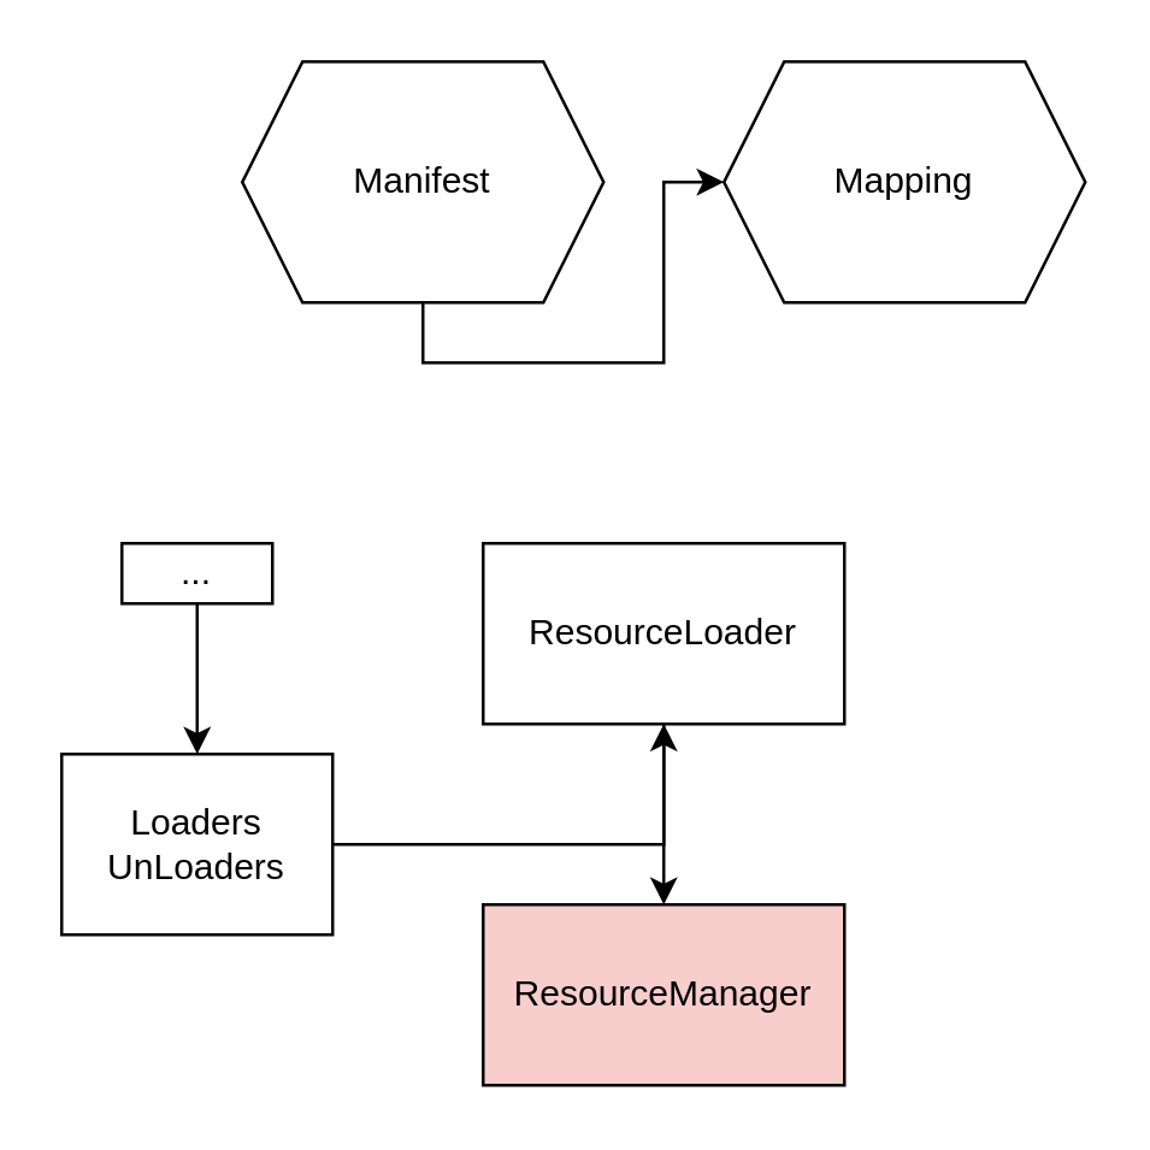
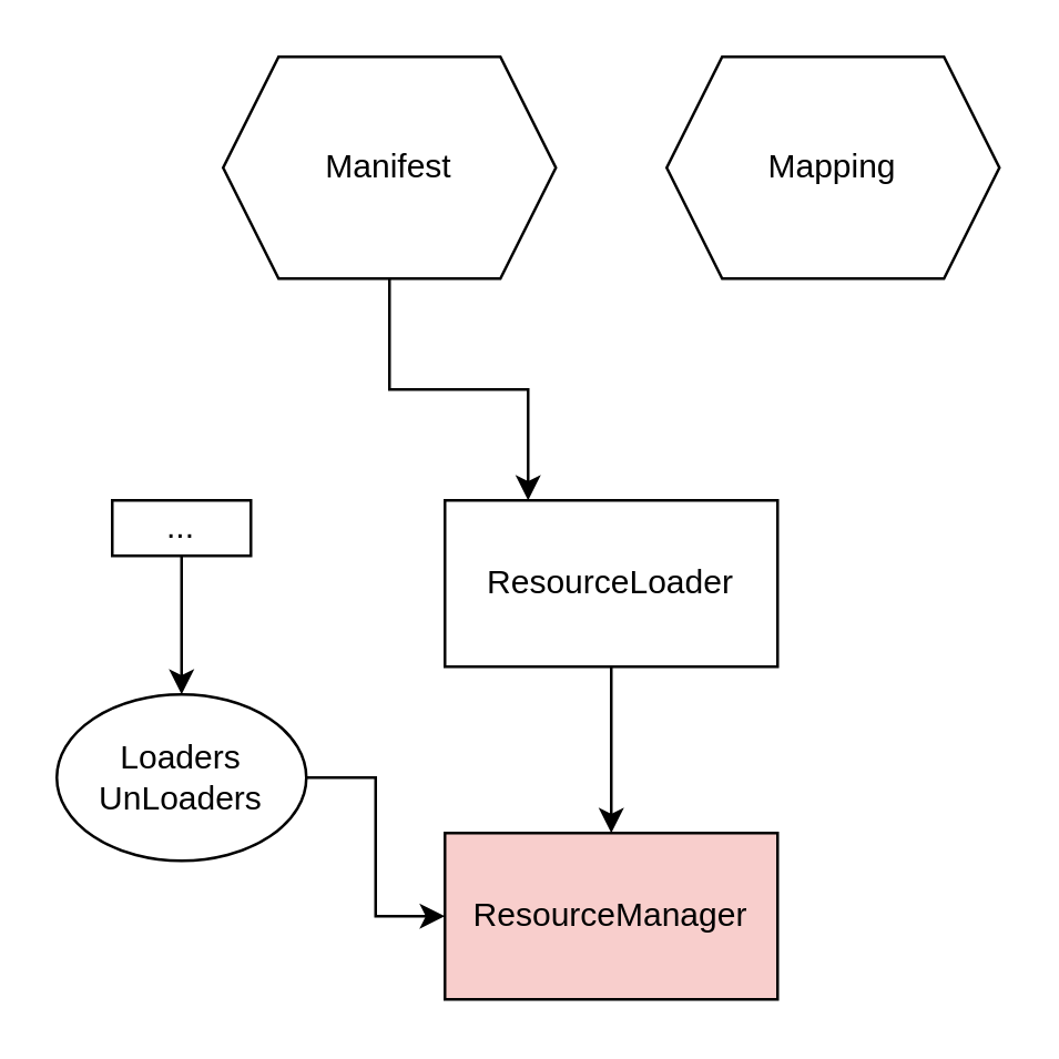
  <mxCell id="0" />
  <mxCell id="1" parent="0" />
  <mxCell id="2" style="edgeStyle=orthogonalEdgeStyle;rounded=0;orthogonalLoop=1;jettySize=auto;html=1;exitX=0.5;exitY=1;exitDx=0;exitDy=0;entryX=0.5;entryY=0;entryDx=0;entryDy=0;" edge="1" parent="1" source="3" target="7"><mxGeometry relative="1" as="geometry" /></mxCell>
  <mxCell id="3" value="ResourceLoader" style="rounded=0;whiteSpace=wrap;html=1;" vertex="1" parent="1"><mxGeometry x="160" y="180" width="120" height="60" as="geometry" /></mxCell>
- <mxCell id="4" style="edgeStyle=orthogonalEdgeStyle;rounded=0;orthogonalLoop=1;jettySize=auto;html=1;exitX=0.5;exitY=1;exitDx=0;exitDy=0;" edge="1" parent="1" source="5" target="6"><mxGeometry relative="1" as="geometry" /></mxCell>
+ <mxCell id="4" style="edgeStyle=orthogonalEdgeStyle;rounded=0;orthogonalLoop=1;jettySize=auto;html=1;exitX=0.5;exitY=1;exitDx=0;exitDy=0;entryX=0.25;entryY=0;entryDx=0;entryDy=0;" edge="1" parent="1" source="5" target="3"><mxGeometry relative="1" as="geometry" /></mxCell>
  <mxCell id="5" value="Manifest" style="shape=hexagon;perimeter=hexagonPerimeter2;whiteSpace=wrap;html=1;fixedSize=1;" vertex="1" parent="1"><mxGeometry x="80" y="20" width="120" height="80" as="geometry" /></mxCell>
  <mxCell id="6" value="Mapping" style="shape=hexagon;perimeter=hexagonPerimeter2;whiteSpace=wrap;html=1;fixedSize=1;" vertex="1" parent="1"><mxGeometry x="240" y="20" width="120" height="80" as="geometry" /></mxCell>
  <mxCell id="7" value="ResourceManager" style="rounded=0;whiteSpace=wrap;html=1;fillColor=#f8cecc;" vertex="1" parent="1"><mxGeometry x="160" y="300" width="120" height="60" as="geometry" /></mxCell>
- <mxCell id="8" style="edgeStyle=orthogonalEdgeStyle;rounded=0;orthogonalLoop=1;jettySize=auto;html=1;exitX=1;exitY=0.5;exitDx=0;exitDy=0;" edge="1" parent="1" source="9" target="3"><mxGeometry relative="1" as="geometry" /></mxCell>
- <mxCell id="9" value="Loaders&lt;br&gt;UnLoaders" style="whiteSpace=wrap;html=1;rounded=0;" vertex="1" parent="1"><mxGeometry x="20" y="250" width="90" height="60" as="geometry" /></mxCell>
+ <mxCell id="8" style="edgeStyle=orthogonalEdgeStyle;rounded=0;orthogonalLoop=1;jettySize=auto;html=1;exitX=1;exitY=0.5;exitDx=0;exitDy=0;entryX=0;entryY=0.5;entryDx=0;entryDy=0;" edge="1" parent="1" source="9" target="7"><mxGeometry relative="1" as="geometry" /></mxCell>
+ <mxCell id="9" value="Loaders&lt;br&gt;UnLoaders" style="ellipse;whiteSpace=wrap;html=1;" vertex="1" parent="1"><mxGeometry x="20" y="250" width="90" height="60" as="geometry" /></mxCell>
  <mxCell id="10" style="edgeStyle=orthogonalEdgeStyle;rounded=0;orthogonalLoop=1;jettySize=auto;html=1;exitX=0.5;exitY=1;exitDx=0;exitDy=0;entryX=0.5;entryY=0;entryDx=0;entryDy=0;" edge="1" parent="1" source="11" target="9"><mxGeometry relative="1" as="geometry" /></mxCell>
  <mxCell id="11" value="..." style="rounded=0;whiteSpace=wrap;html=1;" vertex="1" parent="1"><mxGeometry x="40" y="180" width="50" height="20" as="geometry" /></mxCell>
